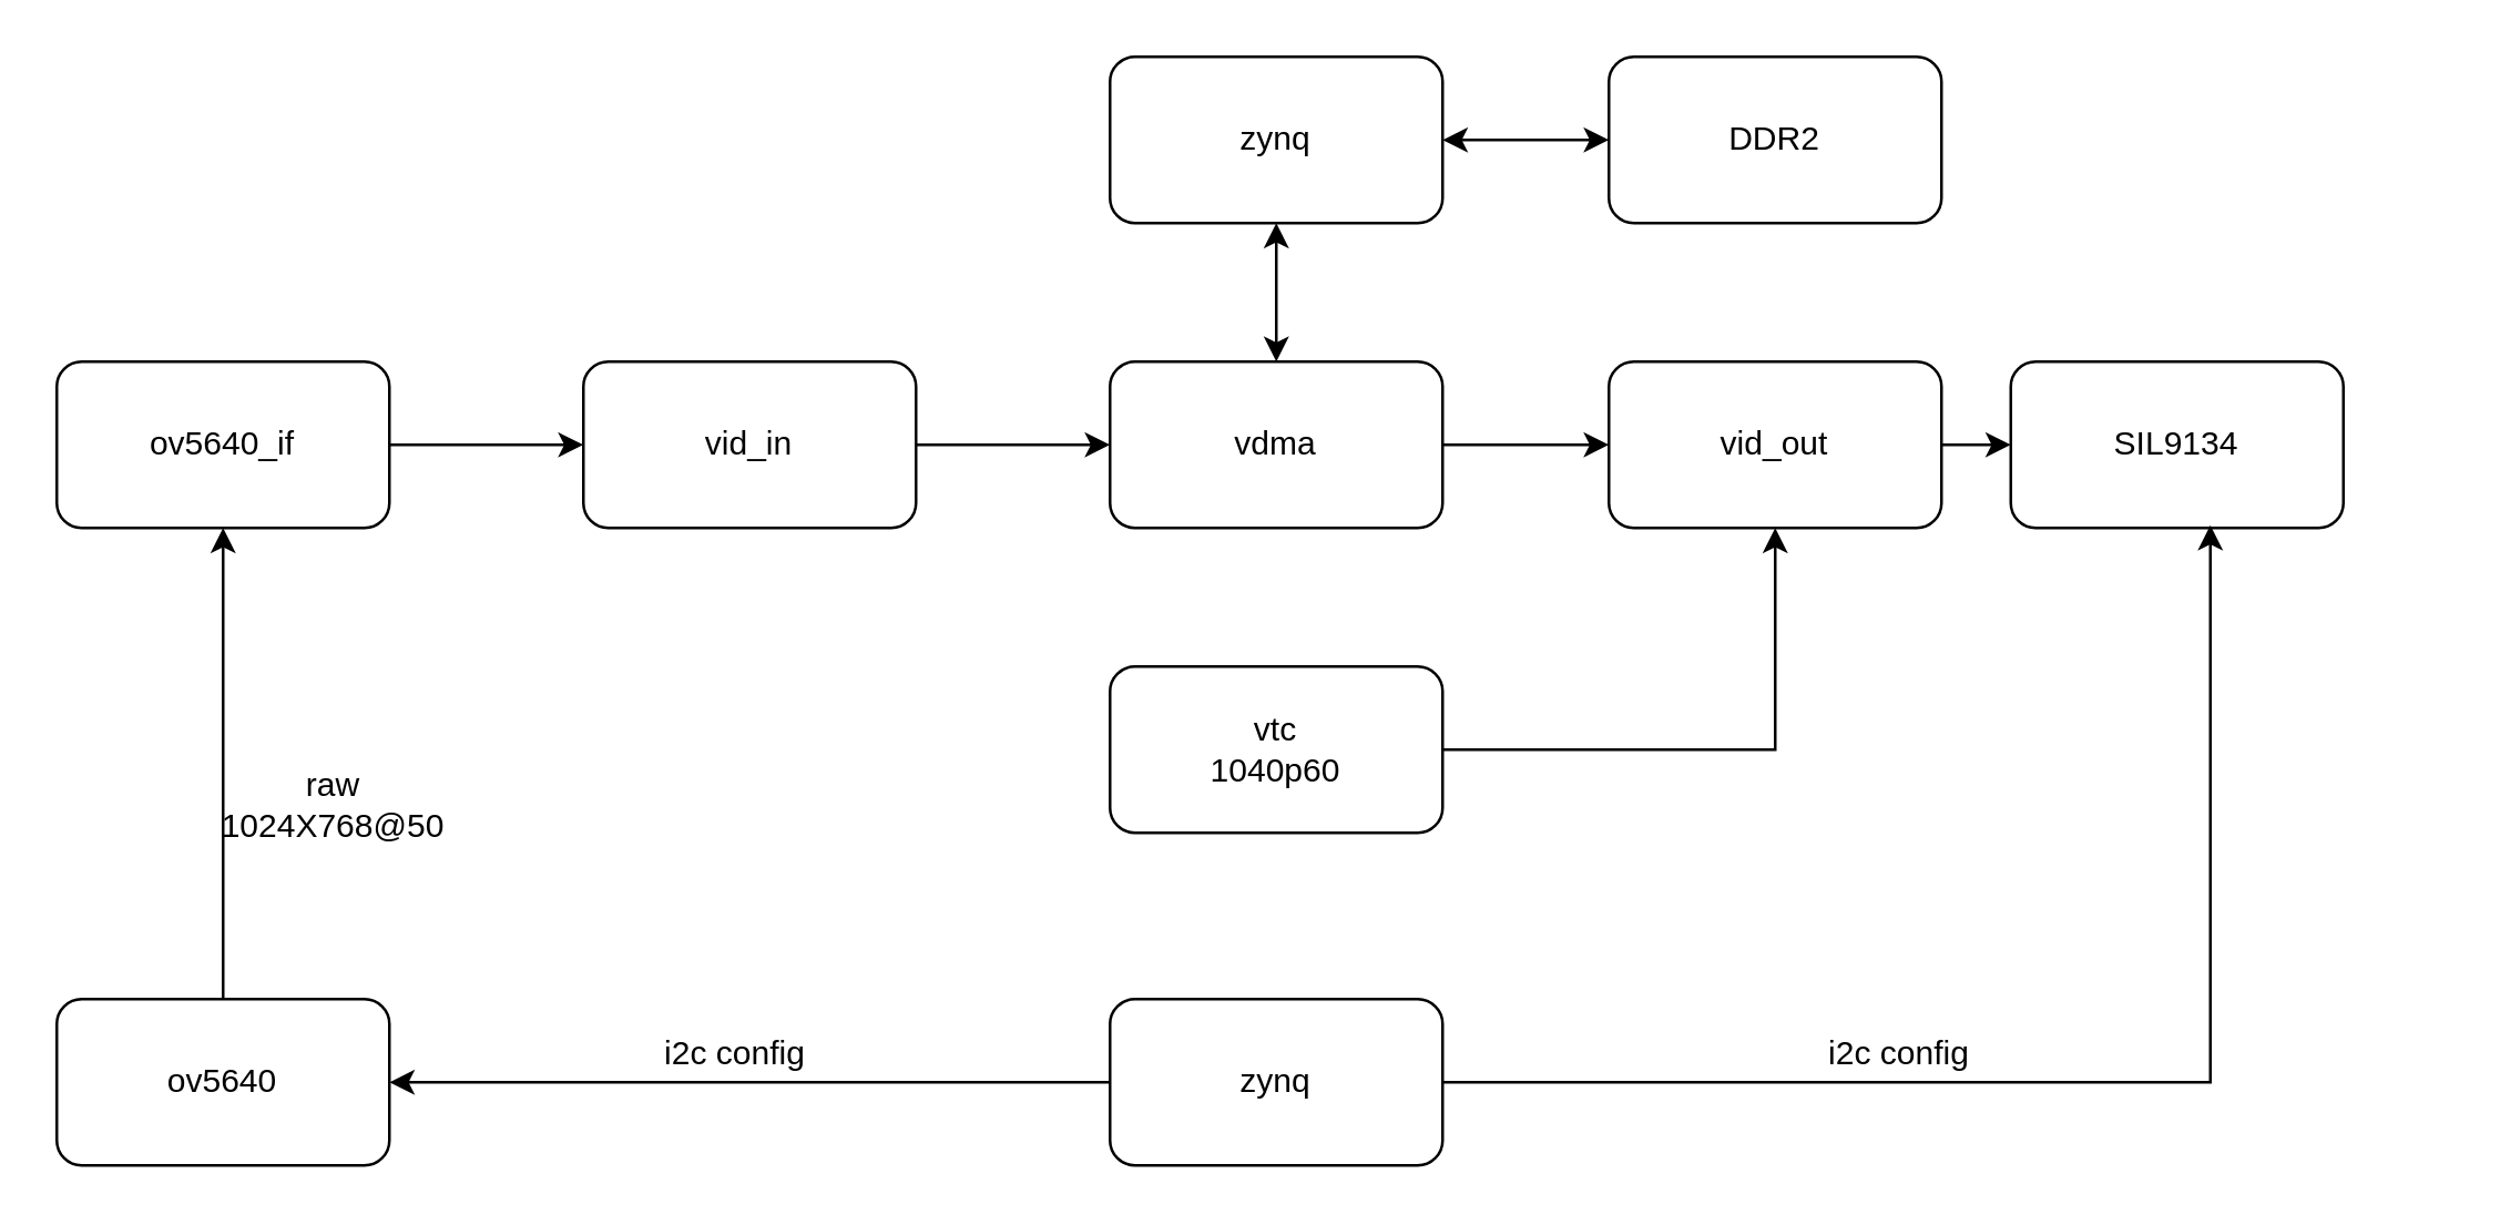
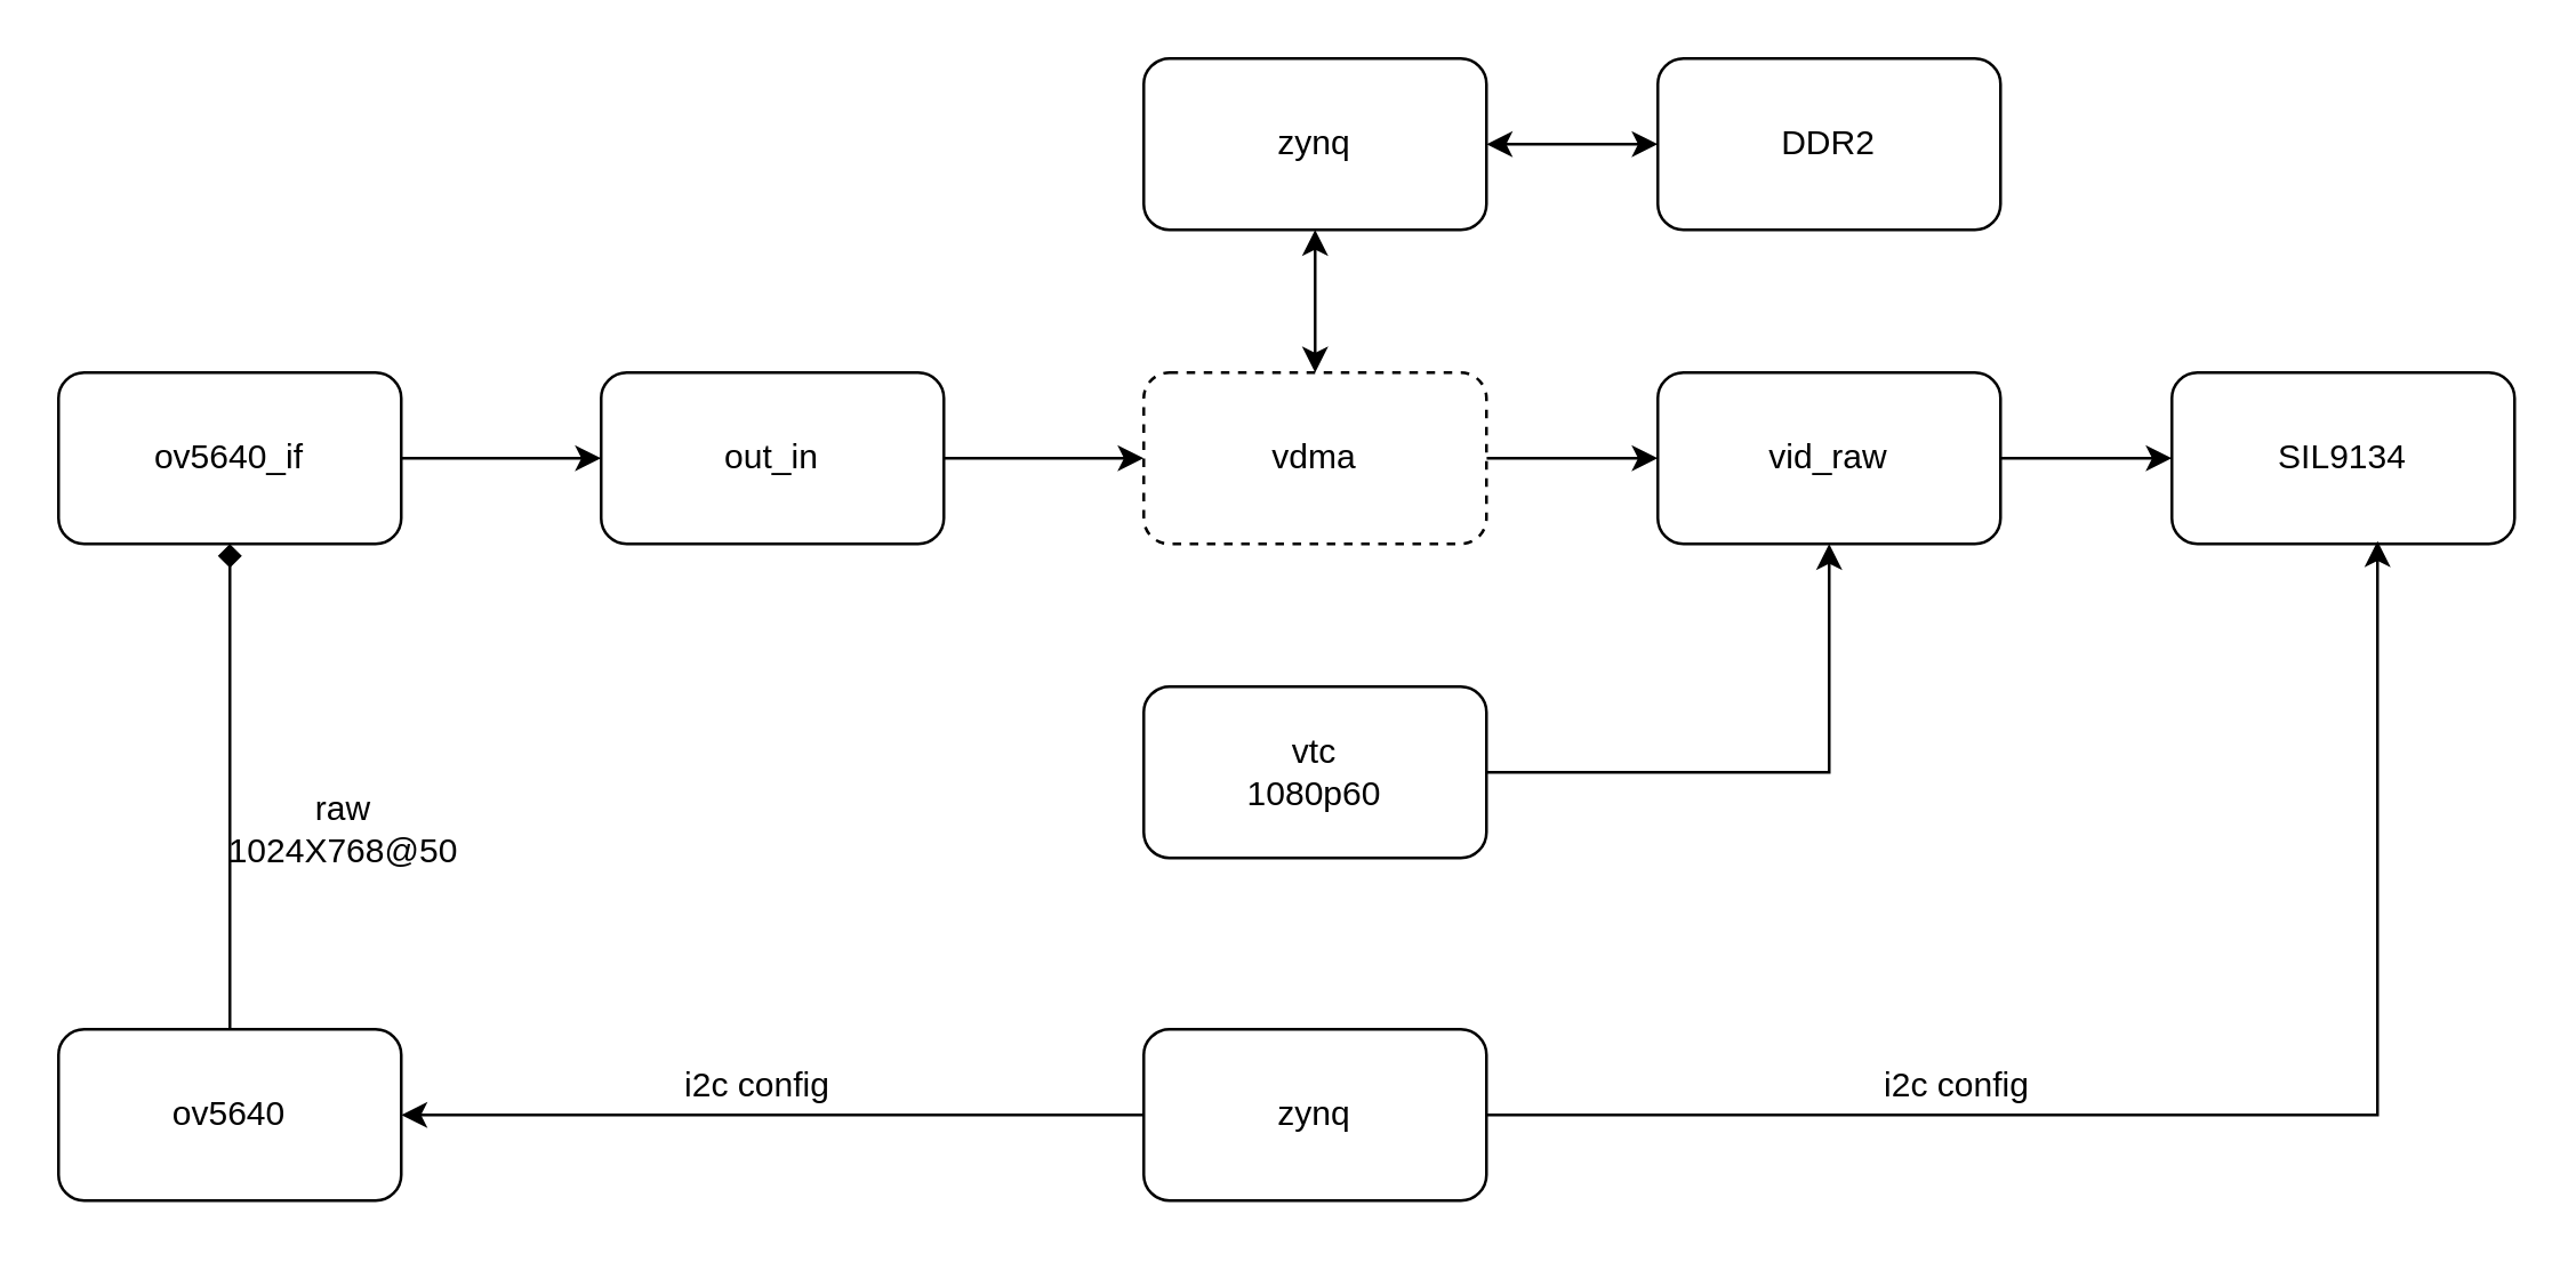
  <mxCell id="0" />
  <mxCell id="1" parent="0" />
  <mxCell id="2" style="edgeStyle=orthogonalEdgeStyle;rounded=0;orthogonalLoop=1;jettySize=auto;html=1;exitX=1;exitY=0.5;exitDx=0;exitDy=0;entryX=0;entryY=0.5;entryDx=0;entryDy=0;" parent="1" source="3" target="10" edge="1"><mxGeometry relative="1" as="geometry" /></mxCell>
- <mxCell id="3" value="vid_in" style="rounded=1;whiteSpace=wrap;html=1;" parent="1" vertex="1"><mxGeometry x="210" y="130" width="120" height="60" as="geometry" /></mxCell>
+ <mxCell id="3" value="out_in" style="rounded=1;whiteSpace=wrap;html=1;" parent="1" vertex="1"><mxGeometry x="210" y="130" width="120" height="60" as="geometry" /></mxCell>
  <mxCell id="4" style="edgeStyle=orthogonalEdgeStyle;rounded=0;orthogonalLoop=1;jettySize=auto;html=1;exitX=1;exitY=0.5;exitDx=0;exitDy=0;entryX=0;entryY=0.5;entryDx=0;entryDy=0;" parent="1" source="5" target="8" edge="1"><mxGeometry relative="1" as="geometry" /></mxCell>
- <mxCell id="5" value="vid_out" style="rounded=1;whiteSpace=wrap;html=1;" parent="1" vertex="1"><mxGeometry x="580" y="130" width="120" height="60" as="geometry" /></mxCell>
+ <mxCell id="5" value="vid_raw" style="rounded=1;whiteSpace=wrap;html=1;" parent="1" vertex="1"><mxGeometry x="580" y="130" width="120" height="60" as="geometry" /></mxCell>
  <mxCell id="6" style="edgeStyle=orthogonalEdgeStyle;rounded=0;orthogonalLoop=1;jettySize=auto;html=1;exitX=1;exitY=0.5;exitDx=0;exitDy=0;entryX=0.5;entryY=1;entryDx=0;entryDy=0;" parent="1" source="7" target="5" edge="1"><mxGeometry relative="1" as="geometry" /></mxCell>
- <mxCell id="7" value="vtc&lt;br&gt;1040p60" style="rounded=1;whiteSpace=wrap;html=1;" parent="1" vertex="1"><mxGeometry x="400" y="240" width="120" height="60" as="geometry" /></mxCell>
- <mxCell id="8" value="SIL9134" style="rounded=1;whiteSpace=wrap;html=1;" parent="1" vertex="1"><mxGeometry x="725" y="130" width="120" height="60" as="geometry" /></mxCell>
+ <mxCell id="7" value="vtc&lt;br&gt;1080p60" style="rounded=1;whiteSpace=wrap;html=1;" parent="1" vertex="1"><mxGeometry x="400" y="240" width="120" height="60" as="geometry" /></mxCell>
+ <mxCell id="8" value="SIL9134" style="rounded=1;whiteSpace=wrap;html=1;" parent="1" vertex="1"><mxGeometry x="760" y="130" width="120" height="60" as="geometry" /></mxCell>
  <mxCell id="9" style="edgeStyle=orthogonalEdgeStyle;rounded=0;orthogonalLoop=1;jettySize=auto;html=1;exitX=1;exitY=0.5;exitDx=0;exitDy=0;entryX=0;entryY=0.5;entryDx=0;entryDy=0;" parent="1" source="10" target="5" edge="1"><mxGeometry relative="1" as="geometry" /></mxCell>
- <mxCell id="10" value="vdma" style="rounded=1;whiteSpace=wrap;html=1;" parent="1" vertex="1"><mxGeometry x="400" y="130" width="120" height="60" as="geometry" /></mxCell>
+ <mxCell id="10" value="vdma" style="rounded=1;whiteSpace=wrap;html=1;dashed=1;" parent="1" vertex="1"><mxGeometry x="400" y="130" width="120" height="60" as="geometry" /></mxCell>
  <mxCell id="11" style="edgeStyle=orthogonalEdgeStyle;rounded=0;orthogonalLoop=1;jettySize=auto;html=1;exitX=1;exitY=0.5;exitDx=0;exitDy=0;entryX=0;entryY=0.5;entryDx=0;entryDy=0;startArrow=classic;startFill=1;" parent="1" source="13" target="14" edge="1"><mxGeometry relative="1" as="geometry" /></mxCell>
  <mxCell id="12" style="edgeStyle=orthogonalEdgeStyle;rounded=0;orthogonalLoop=1;jettySize=auto;html=1;exitX=0.5;exitY=1;exitDx=0;exitDy=0;entryX=0.5;entryY=0;entryDx=0;entryDy=0;startArrow=classic;startFill=1;" parent="1" source="13" target="10" edge="1"><mxGeometry relative="1" as="geometry" /></mxCell>
  <mxCell id="13" value="zynq" style="rounded=1;whiteSpace=wrap;html=1;" parent="1" vertex="1"><mxGeometry x="400" y="20" width="120" height="60" as="geometry" /></mxCell>
  <mxCell id="14" value="DDR2" style="rounded=1;whiteSpace=wrap;html=1;" parent="1" vertex="1"><mxGeometry x="580" y="20" width="120" height="60" as="geometry" /></mxCell>
  <mxCell id="15" style="edgeStyle=orthogonalEdgeStyle;rounded=0;orthogonalLoop=1;jettySize=auto;html=1;exitX=1;exitY=0.5;exitDx=0;exitDy=0;entryX=0;entryY=0.5;entryDx=0;entryDy=0;startArrow=none;startFill=0;" parent="1" source="16" target="3" edge="1"><mxGeometry relative="1" as="geometry" /></mxCell>
  <mxCell id="16" value="ov5640_if" style="rounded=1;whiteSpace=wrap;html=1;" parent="1" vertex="1"><mxGeometry x="20" y="130" width="120" height="60" as="geometry" /></mxCell>
  <mxCell id="17" style="edgeStyle=orthogonalEdgeStyle;rounded=0;orthogonalLoop=1;jettySize=auto;html=1;exitX=1;exitY=0.5;exitDx=0;exitDy=0;entryX=0.6;entryY=0.983;entryDx=0;entryDy=0;entryPerimeter=0;startArrow=none;startFill=0;" parent="1" source="19" target="8" edge="1"><mxGeometry relative="1" as="geometry" /></mxCell>
  <mxCell id="18" style="edgeStyle=orthogonalEdgeStyle;rounded=0;orthogonalLoop=1;jettySize=auto;html=1;exitX=0;exitY=0.5;exitDx=0;exitDy=0;startArrow=none;startFill=0;" parent="1" source="19" target="22" edge="1"><mxGeometry relative="1" as="geometry" /></mxCell>
  <mxCell id="19" value="zynq" style="rounded=1;whiteSpace=wrap;html=1;" parent="1" vertex="1"><mxGeometry x="400" y="360" width="120" height="60" as="geometry" /></mxCell>
  <mxCell id="20" value="i2c config" style="text;html=1;strokeColor=none;fillColor=none;align=center;verticalAlign=middle;whiteSpace=wrap;rounded=0;" parent="1" vertex="1"><mxGeometry x="650" y="370" width="70" height="20" as="geometry" /></mxCell>
- <mxCell id="21" style="edgeStyle=orthogonalEdgeStyle;rounded=0;orthogonalLoop=1;jettySize=auto;html=1;exitX=0.5;exitY=0;exitDx=0;exitDy=0;entryX=0.5;entryY=1;entryDx=0;entryDy=0;startArrow=none;startFill=0;" parent="1" source="22" target="16" edge="1"><mxGeometry relative="1" as="geometry" /></mxCell>
+ <mxCell id="21" style="edgeStyle=orthogonalEdgeStyle;rounded=0;orthogonalLoop=1;jettySize=auto;html=1;exitX=0.5;exitY=0;exitDx=0;exitDy=0;entryX=0.5;entryY=1;entryDx=0;entryDy=0;startArrow=none;startFill=0;endArrow=diamond;" parent="1" source="22" target="16" edge="1"><mxGeometry relative="1" as="geometry" /></mxCell>
  <mxCell id="22" value="ov5640" style="rounded=1;whiteSpace=wrap;html=1;" parent="1" vertex="1"><mxGeometry x="20" y="360" width="120" height="60" as="geometry" /></mxCell>
  <mxCell id="23" value="i2c config" style="text;html=1;strokeColor=none;fillColor=none;align=center;verticalAlign=middle;whiteSpace=wrap;rounded=0;" parent="1" vertex="1"><mxGeometry x="230" y="370" width="70" height="20" as="geometry" /></mxCell>
  <mxCell id="24" value="raw&lt;br&gt;1024X768@50" style="text;html=1;strokeColor=none;fillColor=none;align=center;verticalAlign=middle;whiteSpace=wrap;rounded=0;" parent="1" vertex="1"><mxGeometry x="100" y="280" width="40" height="20" as="geometry" /></mxCell>
